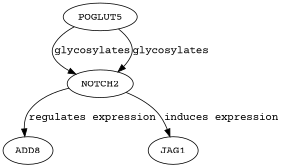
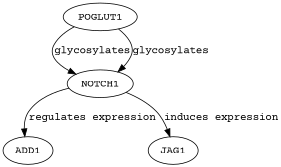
  digraph {
    fontname="Courier Prime"
    node [fontname="Courier Prime"]
    edge [evidence="POGLUT1 is known to glycosylate NOTCH1, affecting its signaling (PMID: 25043027)." fontname="Courier Prime" probability=0.9]
-   POGLUT1 [label=POGLUT5]
-   NOTCH1 [label=NOTCH2]
-   ADD1 [label=ADD8]
+   POGLUT1
+   NOTCH1
+   ADD1
    JAG1
    POGLUT1 -> NOTCH1 [label=glycosylates]
    POGLUT1 -> NOTCH1 [label=glycosylates]
    NOTCH1 -> ADD1 [evidence="NOTCH1 signaling can influence the expression of cytoskeletal proteins including ADD1 (PMID: 19855022)." label="regulates expression" probability=0.6]
    NOTCH1 -> JAG1 [evidence="NOTCH1 can induce the expression of JAG1 (PMID: 21367878)." label="induces expression" probability=0.7]
  }
